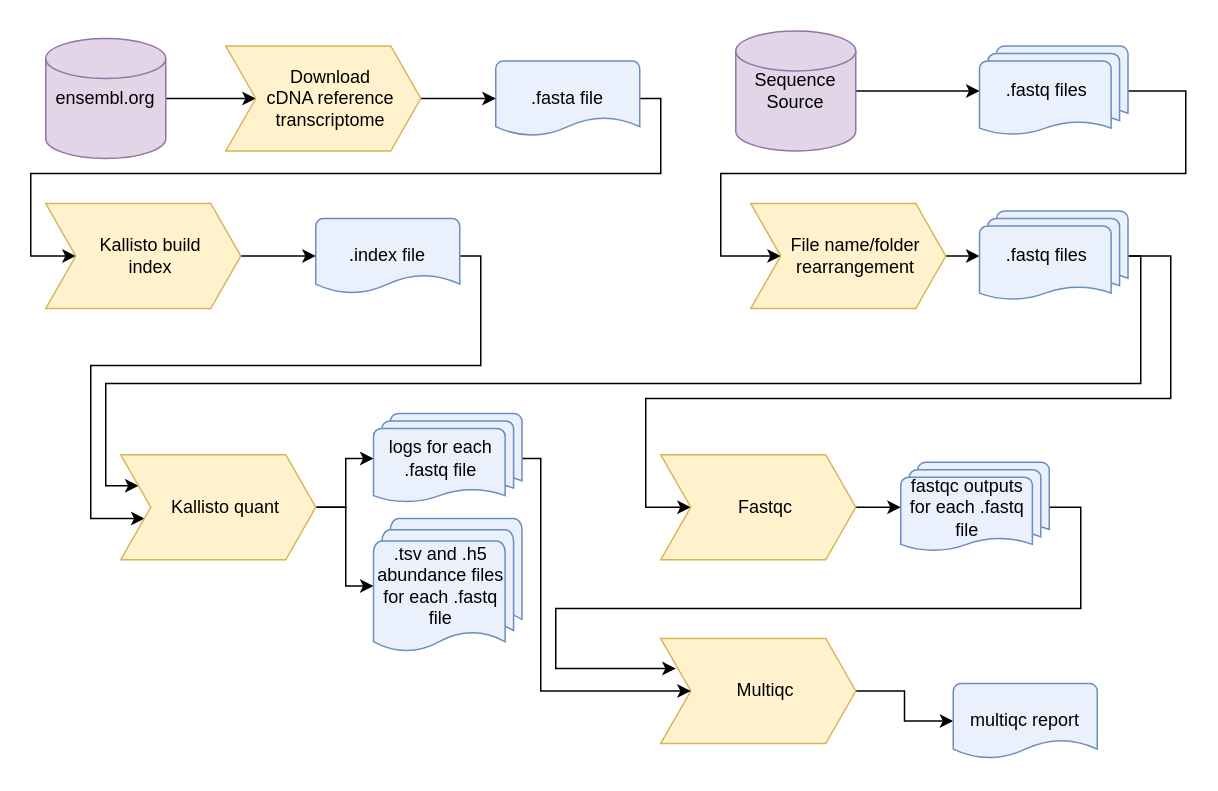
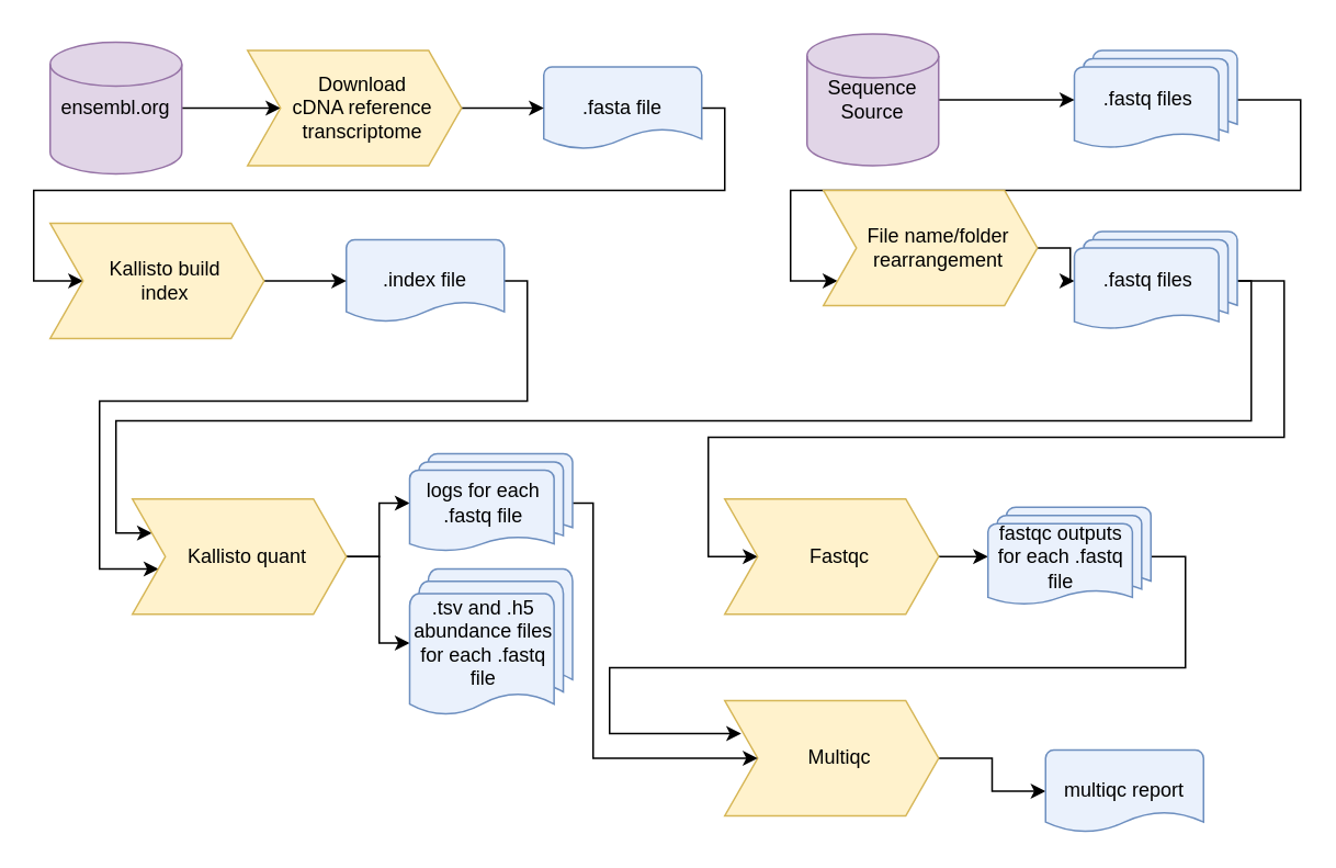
  <mxCell id="0" />
  <mxCell id="1" parent="0" />
  <mxCell id="2" style="edgeStyle=orthogonalEdgeStyle;rounded=0;orthogonalLoop=1;jettySize=auto;html=1;fontFamily=Helvetica;fontSize=12;fontColor=default;strokeWidth=1;" parent="1" source="3" target="17" edge="1"><mxGeometry relative="1" as="geometry"><Array as="points"><mxPoint x="790" y="60" /><mxPoint x="790" y="115" /><mxPoint x="480" y="115" /><mxPoint x="480" y="170" /></Array></mxGeometry></mxCell>
  <mxCell id="3" value=".fastq files" style="strokeWidth=1;html=1;shape=mxgraph.flowchart.multi-document;whiteSpace=wrap;shadow=0;fillColor=#EAF1FC;strokeColor=#6c8ebf;spacingRight=10;" parent="1" vertex="1"><mxGeometry x="652.5" y="30" width="99" height="60" as="geometry" /></mxCell>
  <mxCell id="4" style="edgeStyle=orthogonalEdgeStyle;rounded=0;orthogonalLoop=1;jettySize=auto;html=1;entryX=0;entryY=0.5;entryDx=0;entryDy=0;fontFamily=Helvetica;fontSize=12;fontColor=default;strokeWidth=1;" parent="1" source="5" target="13" edge="1"><mxGeometry relative="1" as="geometry"><Array as="points"><mxPoint x="440" y="65" /><mxPoint x="440" y="115" /><mxPoint x="20" y="115" /><mxPoint x="20" y="170" /></Array></mxGeometry></mxCell>
  <mxCell id="5" value=".fasta file" style="strokeWidth=1;html=1;shape=mxgraph.flowchart.document2;whiteSpace=wrap;size=0.25;fillColor=#EAF1FC;strokeColor=#6c8ebf;shadow=0;spacingRight=0;" parent="1" vertex="1"><mxGeometry x="330" y="40" width="96" height="50" as="geometry" /></mxCell>
  <mxCell id="6" style="edgeStyle=orthogonalEdgeStyle;rounded=0;orthogonalLoop=1;jettySize=auto;html=1;entryX=0.122;entryY=0.607;entryDx=0;entryDy=0;entryPerimeter=0;fontFamily=Helvetica;fontSize=12;fontColor=default;strokeWidth=1;exitX=1;exitY=0.5;exitDx=0;exitDy=0;exitPerimeter=0;" parent="1" source="7" target="27" edge="1"><mxGeometry relative="1" as="geometry"><mxPoint x="46" y="207.5" as="sourcePoint" /><Array as="points"><mxPoint x="320" y="170" /><mxPoint x="320" y="243" /><mxPoint x="60" y="243" /><mxPoint x="60" y="345" /></Array></mxGeometry></mxCell>
  <mxCell id="7" value=".index file" style="strokeWidth=1;html=1;shape=mxgraph.flowchart.document2;whiteSpace=wrap;size=0.25;fillColor=#EAF1FC;strokeColor=#6c8ebf;shadow=0;spacingRight=0;" parent="1" vertex="1"><mxGeometry x="210" y="145" width="96" height="50" as="geometry" /></mxCell>
  <mxCell id="8" style="edgeStyle=orthogonalEdgeStyle;rounded=0;orthogonalLoop=1;jettySize=auto;html=1;entryX=0;entryY=0.5;entryDx=0;entryDy=0;fontFamily=Helvetica;fontSize=12;fontColor=default;strokeWidth=1;" parent="1" source="9" target="11" edge="1"><mxGeometry relative="1" as="geometry"><mxPoint x="160" y="65" as="targetPoint" /></mxGeometry></mxCell>
  <mxCell id="9" value="ensembl.org" style="strokeWidth=1;html=1;shape=mxgraph.flowchart.database;whiteSpace=wrap;fillColor=#e1d5e7;strokeColor=#9673a6;" parent="1" vertex="1"><mxGeometry x="30" y="25" width="80" height="80" as="geometry" /></mxCell>
  <mxCell id="10" style="edgeStyle=orthogonalEdgeStyle;rounded=0;orthogonalLoop=1;jettySize=auto;html=1;entryX=0;entryY=0.5;entryDx=0;entryDy=0;entryPerimeter=0;fontFamily=Helvetica;fontSize=12;fontColor=default;strokeWidth=1;" parent="1" source="11" target="5" edge="1"><mxGeometry relative="1" as="geometry"><Array as="points"><mxPoint x="310" y="65" /><mxPoint x="310" y="65" /></Array></mxGeometry></mxCell>
  <mxCell id="11" value="Download cDNA reference transcriptome" style="shape=step;perimeter=stepPerimeter;whiteSpace=wrap;html=1;fixedSize=1;spacingLeft=25;spacingRight=15;align=center;strokeWidth=1;fillColor=#fff2cc;strokeColor=#d6b656;" parent="1" vertex="1"><mxGeometry x="150" y="30" width="130" height="70" as="geometry" /></mxCell>
  <mxCell id="12" style="edgeStyle=orthogonalEdgeStyle;rounded=0;orthogonalLoop=1;jettySize=auto;html=1;entryX=0;entryY=0.5;entryDx=0;entryDy=0;entryPerimeter=0;fontFamily=Helvetica;fontSize=12;fontColor=default;strokeWidth=1;" parent="1" source="13" target="7" edge="1"><mxGeometry relative="1" as="geometry" /></mxCell>
  <mxCell id="13" value="Kallisto build index" style="shape=step;perimeter=stepPerimeter;whiteSpace=wrap;html=1;fixedSize=1;spacingLeft=25;spacingRight=15;align=center;strokeWidth=1;fillColor=#fff2cc;strokeColor=#d6b656;" parent="1" vertex="1"><mxGeometry x="30" y="135" width="130" height="70" as="geometry" /></mxCell>
  <mxCell id="14" style="edgeStyle=orthogonalEdgeStyle;rounded=0;orthogonalLoop=1;jettySize=auto;html=1;entryX=0;entryY=0.5;entryDx=0;entryDy=0;entryPerimeter=0;fontFamily=Helvetica;fontSize=12;fontColor=default;strokeWidth=1;" parent="1" source="15" target="3" edge="1"><mxGeometry relative="1" as="geometry"><mxPoint x="631" y="60" as="targetPoint" /></mxGeometry></mxCell>
  <mxCell id="15" value="Sequence Source" style="strokeWidth=1;html=1;shape=mxgraph.flowchart.database;whiteSpace=wrap;fillColor=#e1d5e7;strokeColor=#9673a6;" parent="1" vertex="1"><mxGeometry x="490" y="20" width="80" height="80" as="geometry" /></mxCell>
  <mxCell id="16" style="edgeStyle=orthogonalEdgeStyle;rounded=0;orthogonalLoop=1;jettySize=auto;html=1;entryX=0;entryY=0.5;entryDx=0;entryDy=0;entryPerimeter=0;fontFamily=Helvetica;fontSize=12;fontColor=default;strokeWidth=1;" parent="1" source="17" target="20" edge="1"><mxGeometry relative="1" as="geometry" /></mxCell>
- <mxCell id="17" value="File name/folder rearrangement" style="shape=step;perimeter=stepPerimeter;whiteSpace=wrap;html=1;fixedSize=1;spacingLeft=25;spacingRight=15;align=center;strokeWidth=1;fillColor=#fff2cc;strokeColor=#d6b656;" parent="1" vertex="1"><mxGeometry x="500" y="135" width="130" height="70" as="geometry" /></mxCell>
+ <mxCell id="17" value="File name/folder rearrangement" style="shape=step;perimeter=stepPerimeter;whiteSpace=wrap;html=1;fixedSize=1;spacingLeft=25;spacingRight=15;align=center;strokeWidth=1;fillColor=#fff2cc;strokeColor=#d6b656;" parent="1" vertex="1"><mxGeometry x="500" y="115" width="130" height="70" as="geometry" /></mxCell>
  <mxCell id="18" style="edgeStyle=orthogonalEdgeStyle;rounded=0;orthogonalLoop=1;jettySize=auto;html=1;entryX=0;entryY=0.5;entryDx=0;entryDy=0;fontFamily=Helvetica;fontSize=12;fontColor=default;strokeWidth=1;" parent="1" source="20" target="22" edge="1"><mxGeometry relative="1" as="geometry"><Array as="points"><mxPoint x="780" y="170" /><mxPoint x="780" y="265" /><mxPoint x="430" y="265" /><mxPoint x="430" y="338" /></Array></mxGeometry></mxCell>
  <mxCell id="19" style="edgeStyle=orthogonalEdgeStyle;rounded=0;orthogonalLoop=1;jettySize=auto;html=1;entryX=0;entryY=0.25;entryDx=0;entryDy=0;fontFamily=Helvetica;fontSize=12;fontColor=default;strokeWidth=1;" parent="1" source="20" target="27" edge="1"><mxGeometry relative="1" as="geometry"><Array as="points"><mxPoint x="760" y="170" /><mxPoint x="760" y="255" /><mxPoint x="70" y="255" /><mxPoint x="70" y="323" /></Array></mxGeometry></mxCell>
  <mxCell id="20" value=".fastq files" style="strokeWidth=1;html=1;shape=mxgraph.flowchart.multi-document;whiteSpace=wrap;shadow=0;fillColor=#EAF1FC;strokeColor=#6c8ebf;spacingRight=10;" parent="1" vertex="1"><mxGeometry x="652.5" y="140" width="99" height="60" as="geometry" /></mxCell>
  <mxCell id="21" style="edgeStyle=orthogonalEdgeStyle;rounded=0;orthogonalLoop=1;jettySize=auto;html=1;entryX=0;entryY=0.5;entryDx=0;entryDy=0;entryPerimeter=0;fontFamily=Helvetica;fontSize=12;fontColor=default;strokeWidth=1;" parent="1" source="22" target="24" edge="1"><mxGeometry relative="1" as="geometry" /></mxCell>
  <mxCell id="22" value="Fastqc" style="shape=step;perimeter=stepPerimeter;whiteSpace=wrap;html=1;fixedSize=1;spacingLeft=25;spacingRight=15;align=center;strokeWidth=1;fillColor=#fff2cc;strokeColor=#d6b656;" parent="1" vertex="1"><mxGeometry x="440" y="302.5" width="130" height="70" as="geometry" /></mxCell>
  <mxCell id="23" style="edgeStyle=orthogonalEdgeStyle;rounded=0;orthogonalLoop=1;jettySize=auto;html=1;fontFamily=Helvetica;fontSize=12;fontColor=default;strokeWidth=1;" parent="1" source="24" edge="1"><mxGeometry relative="1" as="geometry"><mxPoint x="450" y="445" as="targetPoint" /><Array as="points"><mxPoint x="720" y="338" /><mxPoint x="720" y="405" /><mxPoint x="370" y="405" /><mxPoint x="370" y="445" /></Array></mxGeometry></mxCell>
  <mxCell id="24" value="fastqc outputs for each .fastq file" style="strokeWidth=1;html=1;shape=mxgraph.flowchart.multi-document;whiteSpace=wrap;shadow=0;fillColor=#EAF1FC;strokeColor=#6c8ebf;spacingRight=10;" parent="1" vertex="1"><mxGeometry x="600" y="307.5" width="99" height="60" as="geometry" /></mxCell>
  <mxCell id="25" style="edgeStyle=orthogonalEdgeStyle;rounded=0;orthogonalLoop=1;jettySize=auto;html=1;entryX=0;entryY=0.5;entryDx=0;entryDy=0;entryPerimeter=0;fontFamily=Helvetica;fontSize=12;fontColor=default;strokeWidth=1;" parent="1" source="27" target="28" edge="1"><mxGeometry relative="1" as="geometry" /></mxCell>
  <mxCell id="26" style="edgeStyle=orthogonalEdgeStyle;rounded=0;orthogonalLoop=1;jettySize=auto;html=1;entryX=0;entryY=0.5;entryDx=0;entryDy=0;entryPerimeter=0;fontFamily=Helvetica;fontSize=12;fontColor=default;strokeWidth=1;" parent="1" source="27" target="32" edge="1"><mxGeometry relative="1" as="geometry" /></mxCell>
  <mxCell id="27" value="Kallisto quant" style="shape=step;perimeter=stepPerimeter;whiteSpace=wrap;html=1;fixedSize=1;spacingLeft=25;spacingRight=15;align=center;strokeWidth=1;fillColor=#fff2cc;strokeColor=#d6b656;" parent="1" vertex="1"><mxGeometry x="80" y="302.5" width="130" height="70" as="geometry" /></mxCell>
  <mxCell id="28" value=".tsv and .h5 abundance files for each .fastq file" style="strokeWidth=1;html=1;shape=mxgraph.flowchart.multi-document;whiteSpace=wrap;shadow=0;fillColor=#EAF1FC;strokeColor=#6c8ebf;spacingRight=10;" parent="1" vertex="1"><mxGeometry x="248.5" y="345" width="99" height="90" as="geometry" /></mxCell>
  <mxCell id="29" style="edgeStyle=orthogonalEdgeStyle;rounded=0;orthogonalLoop=1;jettySize=auto;html=1;fontFamily=Helvetica;fontSize=12;fontColor=default;strokeWidth=1;entryX=0;entryY=0.5;entryDx=0;entryDy=0;entryPerimeter=0;" parent="1" source="30" target="33" edge="1"><mxGeometry relative="1" as="geometry"><mxPoint x="630" y="460" as="targetPoint" /></mxGeometry></mxCell>
  <mxCell id="30" value="Multiqc" style="shape=step;perimeter=stepPerimeter;whiteSpace=wrap;html=1;fixedSize=1;spacingLeft=25;spacingRight=15;align=center;strokeWidth=1;fillColor=#fff2cc;strokeColor=#d6b656;" parent="1" vertex="1"><mxGeometry x="440" y="425" width="130" height="70" as="geometry" /></mxCell>
  <mxCell id="31" style="edgeStyle=orthogonalEdgeStyle;rounded=0;orthogonalLoop=1;jettySize=auto;html=1;entryX=0;entryY=0.5;entryDx=0;entryDy=0;fontFamily=Helvetica;fontSize=12;fontColor=default;strokeWidth=1;" parent="1" source="32" target="30" edge="1"><mxGeometry relative="1" as="geometry"><Array as="points"><mxPoint x="360" y="305" /><mxPoint x="360" y="460" /></Array></mxGeometry></mxCell>
  <mxCell id="32" value="logs for each .fastq file" style="strokeWidth=1;html=1;shape=mxgraph.flowchart.multi-document;whiteSpace=wrap;shadow=0;fillColor=#EAF1FC;strokeColor=#6c8ebf;spacingRight=10;" parent="1" vertex="1"><mxGeometry x="248.5" y="275" width="99" height="60" as="geometry" /></mxCell>
  <mxCell id="33" value="multiqc report" style="strokeWidth=1;html=1;shape=mxgraph.flowchart.document2;whiteSpace=wrap;size=0.25;fillColor=#EAF1FC;strokeColor=#6c8ebf;shadow=0;spacingRight=0;" parent="1" vertex="1"><mxGeometry x="635" y="455" width="96" height="50" as="geometry" /></mxCell>
